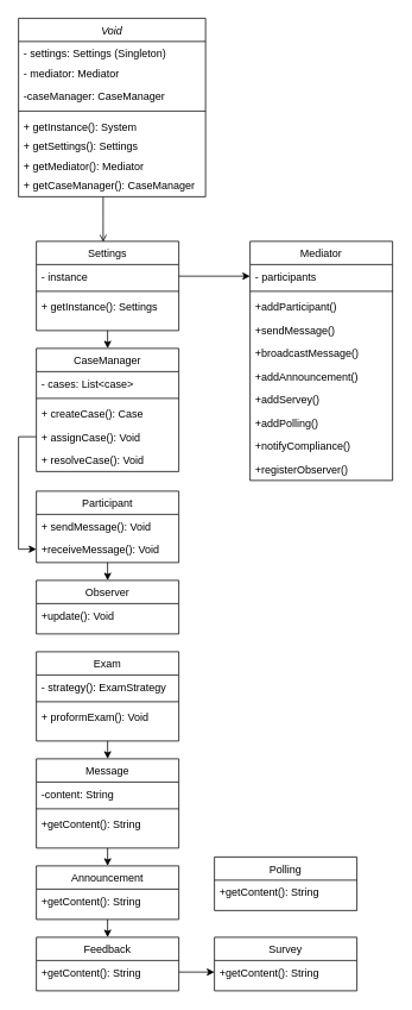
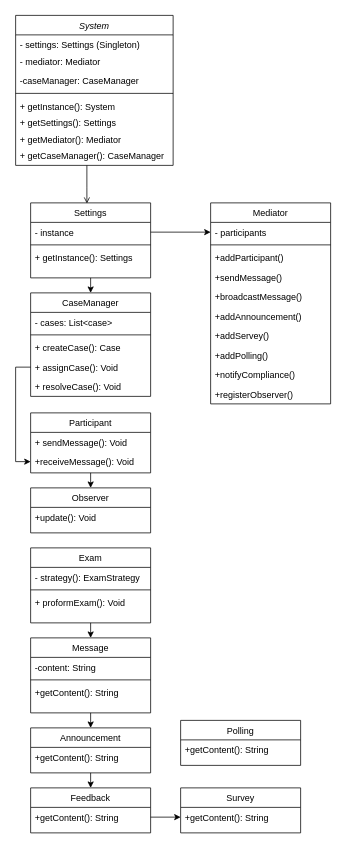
  <mxCell id="0" />
  <mxCell id="1" parent="0" />
- <mxCell id="2" value="Void" style="swimlane;fontStyle=2;align=center;verticalAlign=top;childLayout=stackLayout;horizontal=1;startSize=26;horizontalStack=0;resizeParent=1;resizeLast=0;collapsible=1;marginBottom=0;rounded=0;shadow=0;strokeWidth=1;" parent="1" vertex="1"><mxGeometry x="20" y="20" width="210" height="200" as="geometry"><mxRectangle x="230" y="140" width="160" height="26" as="alternateBounds" /></mxGeometry></mxCell>
+ <mxCell id="2" value="System" style="swimlane;fontStyle=2;align=center;verticalAlign=top;childLayout=stackLayout;horizontal=1;startSize=26;horizontalStack=0;resizeParent=1;resizeLast=0;collapsible=1;marginBottom=0;rounded=0;shadow=0;strokeWidth=1;" parent="1" vertex="1"><mxGeometry x="20" y="20" width="210" height="200" as="geometry"><mxRectangle x="230" y="140" width="160" height="26" as="alternateBounds" /></mxGeometry></mxCell>
  <mxCell id="3" value="- settings: Settings (Singleton)" style="text;align=left;verticalAlign=top;spacingLeft=4;spacingRight=4;overflow=hidden;rotatable=0;points=[[0,0.5],[1,0.5]];portConstraint=eastwest;" parent="2" vertex="1"><mxGeometry y="26" width="210" height="22" as="geometry" /></mxCell>
  <mxCell id="4" value="- mediator: Mediator" style="text;align=left;verticalAlign=top;spacingLeft=4;spacingRight=4;overflow=hidden;rotatable=0;points=[[0,0.5],[1,0.5]];portConstraint=eastwest;rounded=0;shadow=0;html=0;" parent="2" vertex="1"><mxGeometry y="48" width="210" height="26" as="geometry" /></mxCell>
  <mxCell id="5" value="-caseManager: CaseManager" style="text;align=left;verticalAlign=top;spacingLeft=4;spacingRight=4;overflow=hidden;rotatable=0;points=[[0,0.5],[1,0.5]];portConstraint=eastwest;rounded=0;shadow=0;html=0;" parent="2" vertex="1"><mxGeometry y="74" width="210" height="26" as="geometry" /></mxCell>
  <mxCell id="6" value="" style="line;html=1;strokeWidth=1;align=left;verticalAlign=middle;spacingTop=-1;spacingLeft=3;spacingRight=3;rotatable=0;labelPosition=right;points=[];portConstraint=eastwest;" parent="2" vertex="1"><mxGeometry y="100" width="210" height="8" as="geometry" /></mxCell>
  <mxCell id="7" value="+ getInstance(): System" style="text;align=left;verticalAlign=top;spacingLeft=4;spacingRight=4;overflow=hidden;rotatable=0;points=[[0,0.5],[1,0.5]];portConstraint=eastwest;" vertex="1" parent="2"><mxGeometry y="108" width="210" height="22" as="geometry" /></mxCell>
  <mxCell id="8" value="+ getSettings(): Settings" style="text;align=left;verticalAlign=top;spacingLeft=4;spacingRight=4;overflow=hidden;rotatable=0;points=[[0,0.5],[1,0.5]];portConstraint=eastwest;" parent="2" vertex="1"><mxGeometry y="130" width="210" height="22" as="geometry" /></mxCell>
  <mxCell id="9" value="+ getMediator(): Mediator" style="text;align=left;verticalAlign=top;spacingLeft=4;spacingRight=4;overflow=hidden;rotatable=0;points=[[0,0.5],[1,0.5]];portConstraint=eastwest;" vertex="1" parent="2"><mxGeometry y="152" width="210" height="22" as="geometry" /></mxCell>
  <mxCell id="10" value="+ getCaseManager(): CaseManager" style="text;align=left;verticalAlign=top;spacingLeft=4;spacingRight=4;overflow=hidden;rotatable=0;points=[[0,0.5],[1,0.5]];portConstraint=eastwest;" vertex="1" parent="2"><mxGeometry y="174" width="210" height="22" as="geometry" /></mxCell>
  <mxCell id="11" style="edgeStyle=orthogonalEdgeStyle;rounded=0;orthogonalLoop=1;jettySize=auto;html=1;exitX=0.5;exitY=1;exitDx=0;exitDy=0;entryX=0.5;entryY=0;entryDx=0;entryDy=0;" edge="1" parent="1" source="12" target="28"><mxGeometry relative="1" as="geometry" /></mxCell>
  <mxCell id="12" value="Settings" style="swimlane;fontStyle=0;align=center;verticalAlign=top;childLayout=stackLayout;horizontal=1;startSize=26;horizontalStack=0;resizeParent=1;resizeLast=0;collapsible=1;marginBottom=0;rounded=0;shadow=0;strokeWidth=1;" parent="1" vertex="1"><mxGeometry x="40" y="270" width="160" height="100" as="geometry"><mxRectangle x="550" y="140" width="160" height="26" as="alternateBounds" /></mxGeometry></mxCell>
  <mxCell id="13" value="- instance" style="text;align=left;verticalAlign=top;spacingLeft=4;spacingRight=4;overflow=hidden;rotatable=0;points=[[0,0.5],[1,0.5]];portConstraint=eastwest;" parent="12" vertex="1"><mxGeometry y="26" width="160" height="26" as="geometry" /></mxCell>
  <mxCell id="14" value="" style="line;html=1;strokeWidth=1;align=left;verticalAlign=middle;spacingTop=-1;spacingLeft=3;spacingRight=3;rotatable=0;labelPosition=right;points=[];portConstraint=eastwest;" parent="12" vertex="1"><mxGeometry y="52" width="160" height="8" as="geometry" /></mxCell>
  <mxCell id="15" value="+ getInstance(): Settings" style="text;align=left;verticalAlign=top;spacingLeft=4;spacingRight=4;overflow=hidden;rotatable=0;points=[[0,0.5],[1,0.5]];portConstraint=eastwest;" parent="12" vertex="1"><mxGeometry y="60" width="160" height="26" as="geometry" /></mxCell>
  <mxCell id="16" value="" style="endArrow=open;shadow=0;strokeWidth=1;rounded=0;endFill=1;edgeStyle=elbowEdgeStyle;elbow=vertical;entryX=0.469;entryY=0.008;entryDx=0;entryDy=0;entryPerimeter=0;" parent="1" target="12" edge="1"><mxGeometry x="0.5" y="41" relative="1" as="geometry"><mxPoint x="115" y="220" as="sourcePoint" /><mxPoint x="110" y="270" as="targetPoint" /><mxPoint x="-40" y="32" as="offset" /><Array as="points"><mxPoint x="110" y="250" /></Array></mxGeometry></mxCell>
  <mxCell id="17" value="Mediator" style="swimlane;fontStyle=0;align=center;verticalAlign=top;childLayout=stackLayout;horizontal=1;startSize=26;horizontalStack=0;resizeParent=1;resizeLast=0;collapsible=1;marginBottom=0;rounded=0;shadow=0;strokeWidth=1;" vertex="1" parent="1"><mxGeometry x="280" y="270" width="160" height="268" as="geometry"><mxRectangle x="550" y="140" width="160" height="26" as="alternateBounds" /></mxGeometry></mxCell>
  <mxCell id="18" value="- participants" style="text;align=left;verticalAlign=top;spacingLeft=4;spacingRight=4;overflow=hidden;rotatable=0;points=[[0,0.5],[1,0.5]];portConstraint=eastwest;" vertex="1" parent="17"><mxGeometry y="26" width="160" height="26" as="geometry" /></mxCell>
  <mxCell id="19" value="" style="line;html=1;strokeWidth=1;align=left;verticalAlign=middle;spacingTop=-1;spacingLeft=3;spacingRight=3;rotatable=0;labelPosition=right;points=[];portConstraint=eastwest;" vertex="1" parent="17"><mxGeometry y="52" width="160" height="8" as="geometry" /></mxCell>
  <mxCell id="20" value="+addParticipant()" style="text;align=left;verticalAlign=top;spacingLeft=4;spacingRight=4;overflow=hidden;rotatable=0;points=[[0,0.5],[1,0.5]];portConstraint=eastwest;" vertex="1" parent="17"><mxGeometry y="60" width="160" height="26" as="geometry" /></mxCell>
  <mxCell id="21" value="+sendMessage()" style="text;align=left;verticalAlign=top;spacingLeft=4;spacingRight=4;overflow=hidden;rotatable=0;points=[[0,0.5],[1,0.5]];portConstraint=eastwest;" vertex="1" parent="17"><mxGeometry y="86" width="160" height="26" as="geometry" /></mxCell>
  <mxCell id="22" value="+broadcastMessage()" style="text;align=left;verticalAlign=top;spacingLeft=4;spacingRight=4;overflow=hidden;rotatable=0;points=[[0,0.5],[1,0.5]];portConstraint=eastwest;" vertex="1" parent="17"><mxGeometry y="112" width="160" height="26" as="geometry" /></mxCell>
  <mxCell id="23" value="+addAnnouncement()&#10;" style="text;align=left;verticalAlign=top;spacingLeft=4;spacingRight=4;overflow=hidden;rotatable=0;points=[[0,0.5],[1,0.5]];portConstraint=eastwest;" vertex="1" parent="17"><mxGeometry y="138" width="160" height="26" as="geometry" /></mxCell>
  <mxCell id="24" value="+addServey()&#10;" style="text;align=left;verticalAlign=top;spacingLeft=4;spacingRight=4;overflow=hidden;rotatable=0;points=[[0,0.5],[1,0.5]];portConstraint=eastwest;" vertex="1" parent="17"><mxGeometry y="164" width="160" height="26" as="geometry" /></mxCell>
  <mxCell id="25" value="+addPolling()&#10;" style="text;align=left;verticalAlign=top;spacingLeft=4;spacingRight=4;overflow=hidden;rotatable=0;points=[[0,0.5],[1,0.5]];portConstraint=eastwest;" vertex="1" parent="17"><mxGeometry y="190" width="160" height="26" as="geometry" /></mxCell>
  <mxCell id="26" value="+notifyCompliance()&#10;" style="text;align=left;verticalAlign=top;spacingLeft=4;spacingRight=4;overflow=hidden;rotatable=0;points=[[0,0.5],[1,0.5]];portConstraint=eastwest;" vertex="1" parent="17"><mxGeometry y="216" width="160" height="26" as="geometry" /></mxCell>
  <mxCell id="27" value="+registerObserver()&#10;" style="text;align=left;verticalAlign=top;spacingLeft=4;spacingRight=4;overflow=hidden;rotatable=0;points=[[0,0.5],[1,0.5]];portConstraint=eastwest;" vertex="1" parent="17"><mxGeometry y="242" width="160" height="26" as="geometry" /></mxCell>
  <mxCell id="28" value="CaseManager" style="swimlane;fontStyle=0;align=center;verticalAlign=top;childLayout=stackLayout;horizontal=1;startSize=26;horizontalStack=0;resizeParent=1;resizeLast=0;collapsible=1;marginBottom=0;rounded=0;shadow=0;strokeWidth=1;" vertex="1" parent="1"><mxGeometry x="40" y="390" width="160" height="138" as="geometry"><mxRectangle x="550" y="140" width="160" height="26" as="alternateBounds" /></mxGeometry></mxCell>
  <mxCell id="29" value="- cases: List&lt;case&gt;" style="text;align=left;verticalAlign=top;spacingLeft=4;spacingRight=4;overflow=hidden;rotatable=0;points=[[0,0.5],[1,0.5]];portConstraint=eastwest;" vertex="1" parent="28"><mxGeometry y="26" width="160" height="26" as="geometry" /></mxCell>
  <mxCell id="30" value="" style="line;html=1;strokeWidth=1;align=left;verticalAlign=middle;spacingTop=-1;spacingLeft=3;spacingRight=3;rotatable=0;labelPosition=right;points=[];portConstraint=eastwest;" vertex="1" parent="28"><mxGeometry y="52" width="160" height="8" as="geometry" /></mxCell>
  <mxCell id="31" value="+ createCase(): Case" style="text;align=left;verticalAlign=top;spacingLeft=4;spacingRight=4;overflow=hidden;rotatable=0;points=[[0,0.5],[1,0.5]];portConstraint=eastwest;" vertex="1" parent="28"><mxGeometry y="60" width="160" height="26" as="geometry" /></mxCell>
  <mxCell id="32" value="+ assignCase(): Void" style="text;align=left;verticalAlign=top;spacingLeft=4;spacingRight=4;overflow=hidden;rotatable=0;points=[[0,0.5],[1,0.5]];portConstraint=eastwest;" vertex="1" parent="28"><mxGeometry y="86" width="160" height="26" as="geometry" /></mxCell>
  <mxCell id="33" value="+ resolveCase(): Void" style="text;align=left;verticalAlign=top;spacingLeft=4;spacingRight=4;overflow=hidden;rotatable=0;points=[[0,0.5],[1,0.5]];portConstraint=eastwest;" vertex="1" parent="28"><mxGeometry y="112" width="160" height="26" as="geometry" /></mxCell>
  <mxCell id="34" style="edgeStyle=orthogonalEdgeStyle;rounded=0;orthogonalLoop=1;jettySize=auto;html=1;exitX=0.5;exitY=1;exitDx=0;exitDy=0;entryX=0.5;entryY=0;entryDx=0;entryDy=0;" edge="1" parent="1" source="35" target="38"><mxGeometry relative="1" as="geometry" /></mxCell>
  <mxCell id="35" value="Participant" style="swimlane;fontStyle=0;align=center;verticalAlign=top;childLayout=stackLayout;horizontal=1;startSize=26;horizontalStack=0;resizeParent=1;resizeLast=0;collapsible=1;marginBottom=0;rounded=0;shadow=0;strokeWidth=1;" vertex="1" parent="1"><mxGeometry x="40" y="550" width="160" height="80" as="geometry"><mxRectangle x="550" y="140" width="160" height="26" as="alternateBounds" /></mxGeometry></mxCell>
  <mxCell id="36" value="+ sendMessage(): Void" style="text;align=left;verticalAlign=top;spacingLeft=4;spacingRight=4;overflow=hidden;rotatable=0;points=[[0,0.5],[1,0.5]];portConstraint=eastwest;" vertex="1" parent="35"><mxGeometry y="26" width="160" height="26" as="geometry" /></mxCell>
  <mxCell id="37" value="+receiveMessage(): Void" style="text;align=left;verticalAlign=top;spacingLeft=4;spacingRight=4;overflow=hidden;rotatable=0;points=[[0,0.5],[1,0.5]];portConstraint=eastwest;" vertex="1" parent="35"><mxGeometry y="52" width="160" height="26" as="geometry" /></mxCell>
  <mxCell id="38" value="Observer" style="swimlane;fontStyle=0;align=center;verticalAlign=top;childLayout=stackLayout;horizontal=1;startSize=26;horizontalStack=0;resizeParent=1;resizeLast=0;collapsible=1;marginBottom=0;rounded=0;shadow=0;strokeWidth=1;" vertex="1" parent="1"><mxGeometry x="40" y="650" width="160" height="60" as="geometry"><mxRectangle x="550" y="140" width="160" height="26" as="alternateBounds" /></mxGeometry></mxCell>
  <mxCell id="39" value="+update(): Void" style="text;align=left;verticalAlign=top;spacingLeft=4;spacingRight=4;overflow=hidden;rotatable=0;points=[[0,0.5],[1,0.5]];portConstraint=eastwest;" vertex="1" parent="38"><mxGeometry y="26" width="160" height="26" as="geometry" /></mxCell>
  <mxCell id="40" style="edgeStyle=orthogonalEdgeStyle;rounded=0;orthogonalLoop=1;jettySize=auto;html=1;exitX=1;exitY=0.5;exitDx=0;exitDy=0;entryX=0;entryY=0.5;entryDx=0;entryDy=0;" edge="1" parent="1" source="13" target="18"><mxGeometry relative="1" as="geometry" /></mxCell>
  <mxCell id="41" style="edgeStyle=orthogonalEdgeStyle;rounded=0;orthogonalLoop=1;jettySize=auto;html=1;exitX=0;exitY=0.5;exitDx=0;exitDy=0;entryX=0;entryY=0.5;entryDx=0;entryDy=0;" edge="1" parent="1" source="32" target="37"><mxGeometry relative="1" as="geometry" /></mxCell>
  <mxCell id="42" style="edgeStyle=orthogonalEdgeStyle;rounded=0;orthogonalLoop=1;jettySize=auto;html=1;exitX=0.5;exitY=1;exitDx=0;exitDy=0;entryX=0.5;entryY=0;entryDx=0;entryDy=0;" edge="1" parent="1" source="43" target="48"><mxGeometry relative="1" as="geometry" /></mxCell>
  <mxCell id="43" value="Exam" style="swimlane;fontStyle=0;align=center;verticalAlign=top;childLayout=stackLayout;horizontal=1;startSize=26;horizontalStack=0;resizeParent=1;resizeLast=0;collapsible=1;marginBottom=0;rounded=0;shadow=0;strokeWidth=1;" vertex="1" parent="1"><mxGeometry x="40" y="730" width="160" height="100" as="geometry"><mxRectangle x="550" y="140" width="160" height="26" as="alternateBounds" /></mxGeometry></mxCell>
  <mxCell id="44" value="- strategy(): ExamStrategy" style="text;align=left;verticalAlign=top;spacingLeft=4;spacingRight=4;overflow=hidden;rotatable=0;points=[[0,0.5],[1,0.5]];portConstraint=eastwest;" vertex="1" parent="43"><mxGeometry y="26" width="160" height="26" as="geometry" /></mxCell>
  <mxCell id="45" value="" style="line;html=1;strokeWidth=1;align=left;verticalAlign=middle;spacingTop=-1;spacingLeft=3;spacingRight=3;rotatable=0;labelPosition=right;points=[];portConstraint=eastwest;" vertex="1" parent="43"><mxGeometry y="52" width="160" height="8" as="geometry" /></mxCell>
  <mxCell id="46" value="+ proformExam(): Void" style="text;align=left;verticalAlign=top;spacingLeft=4;spacingRight=4;overflow=hidden;rotatable=0;points=[[0,0.5],[1,0.5]];portConstraint=eastwest;" vertex="1" parent="43"><mxGeometry y="60" width="160" height="26" as="geometry" /></mxCell>
  <mxCell id="47" style="edgeStyle=orthogonalEdgeStyle;rounded=0;orthogonalLoop=1;jettySize=auto;html=1;exitX=0.5;exitY=1;exitDx=0;exitDy=0;entryX=0.5;entryY=0;entryDx=0;entryDy=0;" edge="1" parent="1" source="48" target="53"><mxGeometry relative="1" as="geometry" /></mxCell>
  <mxCell id="48" value="Message" style="swimlane;fontStyle=0;align=center;verticalAlign=top;childLayout=stackLayout;horizontal=1;startSize=26;horizontalStack=0;resizeParent=1;resizeLast=0;collapsible=1;marginBottom=0;rounded=0;shadow=0;strokeWidth=1;" vertex="1" parent="1"><mxGeometry x="40" y="850" width="160" height="100" as="geometry"><mxRectangle x="550" y="140" width="160" height="26" as="alternateBounds" /></mxGeometry></mxCell>
  <mxCell id="49" value="-content: String" style="text;align=left;verticalAlign=top;spacingLeft=4;spacingRight=4;overflow=hidden;rotatable=0;points=[[0,0.5],[1,0.5]];portConstraint=eastwest;" vertex="1" parent="48"><mxGeometry y="26" width="160" height="26" as="geometry" /></mxCell>
  <mxCell id="50" value="" style="line;html=1;strokeWidth=1;align=left;verticalAlign=middle;spacingTop=-1;spacingLeft=3;spacingRight=3;rotatable=0;labelPosition=right;points=[];portConstraint=eastwest;" vertex="1" parent="48"><mxGeometry y="52" width="160" height="8" as="geometry" /></mxCell>
  <mxCell id="51" value="+getContent(): String" style="text;align=left;verticalAlign=top;spacingLeft=4;spacingRight=4;overflow=hidden;rotatable=0;points=[[0,0.5],[1,0.5]];portConstraint=eastwest;" vertex="1" parent="48"><mxGeometry y="60" width="160" height="26" as="geometry" /></mxCell>
  <mxCell id="52" style="edgeStyle=orthogonalEdgeStyle;rounded=0;orthogonalLoop=1;jettySize=auto;html=1;exitX=0.5;exitY=1;exitDx=0;exitDy=0;entryX=0.5;entryY=0;entryDx=0;entryDy=0;" edge="1" parent="1" source="53" target="55"><mxGeometry relative="1" as="geometry" /></mxCell>
  <mxCell id="53" value="Announcement" style="swimlane;fontStyle=0;align=center;verticalAlign=top;childLayout=stackLayout;horizontal=1;startSize=26;horizontalStack=0;resizeParent=1;resizeLast=0;collapsible=1;marginBottom=0;rounded=0;shadow=0;strokeWidth=1;" vertex="1" parent="1"><mxGeometry x="40" y="970" width="160" height="60" as="geometry"><mxRectangle x="550" y="140" width="160" height="26" as="alternateBounds" /></mxGeometry></mxCell>
  <mxCell id="54" value="+getContent(): String" style="text;align=left;verticalAlign=top;spacingLeft=4;spacingRight=4;overflow=hidden;rotatable=0;points=[[0,0.5],[1,0.5]];portConstraint=eastwest;" vertex="1" parent="53"><mxGeometry y="26" width="160" height="26" as="geometry" /></mxCell>
  <mxCell id="55" value="Feedback" style="swimlane;fontStyle=0;align=center;verticalAlign=top;childLayout=stackLayout;horizontal=1;startSize=26;horizontalStack=0;resizeParent=1;resizeLast=0;collapsible=1;marginBottom=0;rounded=0;shadow=0;strokeWidth=1;" vertex="1" parent="1"><mxGeometry x="40" y="1050" width="160" height="60" as="geometry"><mxRectangle x="550" y="140" width="160" height="26" as="alternateBounds" /></mxGeometry></mxCell>
  <mxCell id="56" value="+getContent(): String" style="text;align=left;verticalAlign=top;spacingLeft=4;spacingRight=4;overflow=hidden;rotatable=0;points=[[0,0.5],[1,0.5]];portConstraint=eastwest;" vertex="1" parent="55"><mxGeometry y="26" width="160" height="26" as="geometry" /></mxCell>
  <mxCell id="57" value="Survey" style="swimlane;fontStyle=0;align=center;verticalAlign=top;childLayout=stackLayout;horizontal=1;startSize=26;horizontalStack=0;resizeParent=1;resizeLast=0;collapsible=1;marginBottom=0;rounded=0;shadow=0;strokeWidth=1;" vertex="1" parent="1"><mxGeometry x="240" y="1050" width="160" height="60" as="geometry"><mxRectangle x="550" y="140" width="160" height="26" as="alternateBounds" /></mxGeometry></mxCell>
  <mxCell id="58" value="+getContent(): String" style="text;align=left;verticalAlign=top;spacingLeft=4;spacingRight=4;overflow=hidden;rotatable=0;points=[[0,0.5],[1,0.5]];portConstraint=eastwest;" vertex="1" parent="57"><mxGeometry y="26" width="160" height="26" as="geometry" /></mxCell>
  <mxCell id="59" style="edgeStyle=orthogonalEdgeStyle;rounded=0;orthogonalLoop=1;jettySize=auto;html=1;exitX=1;exitY=0.5;exitDx=0;exitDy=0;entryX=0;entryY=0.5;entryDx=0;entryDy=0;" edge="1" parent="1" source="56" target="58"><mxGeometry relative="1" as="geometry" /></mxCell>
  <mxCell id="60" value="Polling" style="swimlane;fontStyle=0;align=center;verticalAlign=top;childLayout=stackLayout;horizontal=1;startSize=26;horizontalStack=0;resizeParent=1;resizeLast=0;collapsible=1;marginBottom=0;rounded=0;shadow=0;strokeWidth=1;" vertex="1" parent="1"><mxGeometry x="240" y="960" width="160" height="60" as="geometry"><mxRectangle x="550" y="140" width="160" height="26" as="alternateBounds" /></mxGeometry></mxCell>
  <mxCell id="61" value="+getContent(): String" style="text;align=left;verticalAlign=top;spacingLeft=4;spacingRight=4;overflow=hidden;rotatable=0;points=[[0,0.5],[1,0.5]];portConstraint=eastwest;" vertex="1" parent="60"><mxGeometry y="26" width="160" height="26" as="geometry" /></mxCell>
